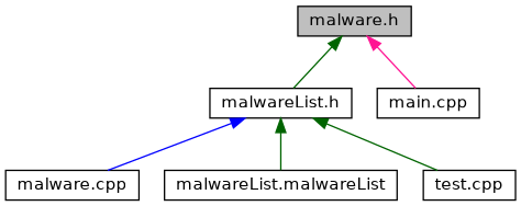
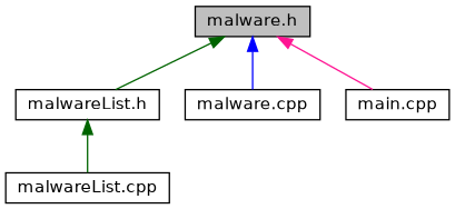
  digraph {
    node [color=black fillcolor=white fontname=Helvetica fontsize=12 shape=record style=filled]
    edge [color=darkgreen dir=back fontname=Helvetica fontsize=12 labelfontname=Helvetica labelfontsize=12 style=solid]
    n1 [fillcolor=grey75 fontcolor=black height=0.2 label="malware.h" width=0.4]
    n2 [height=0.2 label="malwareList.h" width=0.4]
    n3 [height=0.2 label="malware.cpp" width=0.4]
    n4 [height=0.2 label="main.cpp" width=0.4]
-   n5 [height=0.2 label="malwareList.malwareList" width=0.4]
-   n6 [height=0.2 label="test.cpp" width=0.4]
+   n5 [height=0.2 label="malwareList.cpp" width=0.4]
    n1 -> n2
-   n2 -> n3 [color=blue]
+   n1 -> n3 [color=blue]
    n1 -> n4 [color=deeppink]
    n2 -> n5
-   n2 -> n6
  }
